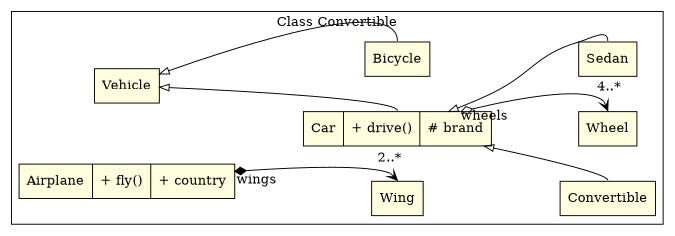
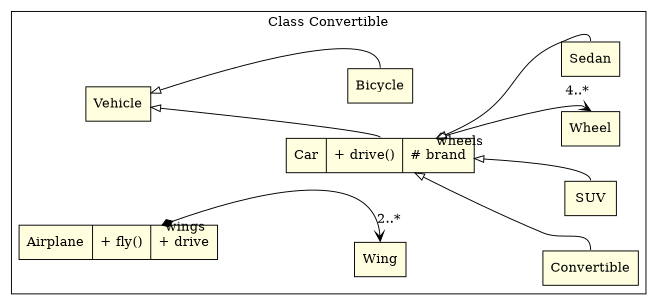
  digraph {
    nodesep=0.5
    ordering=out
    rankdir=LR
    ranksep=1.0
    splines=spline
    node [fillcolor=lightyellow shape=record style=filled]
    edge [arrowhead=vee arrowtail=empty dir=back headport=n labeldistance=2.5]
    n1 [label=Convertible]
+   n2 [label=SUV]
    n3 [label=Wheel]
    n4 [label=Wing]
    n5 [label=Vehicle]
    n6 [label="{Car\l|+ drive()\l|# brand\l}"]
    n7 [label=Bicycle]
-   n8 [label="{Airplane\l|+ fly()\l|+ country\l}"]
+   n8 [label="{Airplane\l|+ fly()\l|+ drive\l}"]
    n9 [label=Sedan]
    subgraph cluster_1 {
      label="Class Convertible"
      labelloc=t
      n1
+     n2
      n3
      n4
      n5
      n6
      n7
      n8
      n9
    }
    n5 -> n6
    n5 -> n7
    n6 -> n1
+   n6 -> n2
    n6 -> n3 [arrowtail=ediamond dir=both headlabel="4..*" taillabel=wheels]
    n6 -> n9
    n8 -> n4 [arrowtail=diamond dir=both headlabel="2..*" taillabel=wings]
  }
